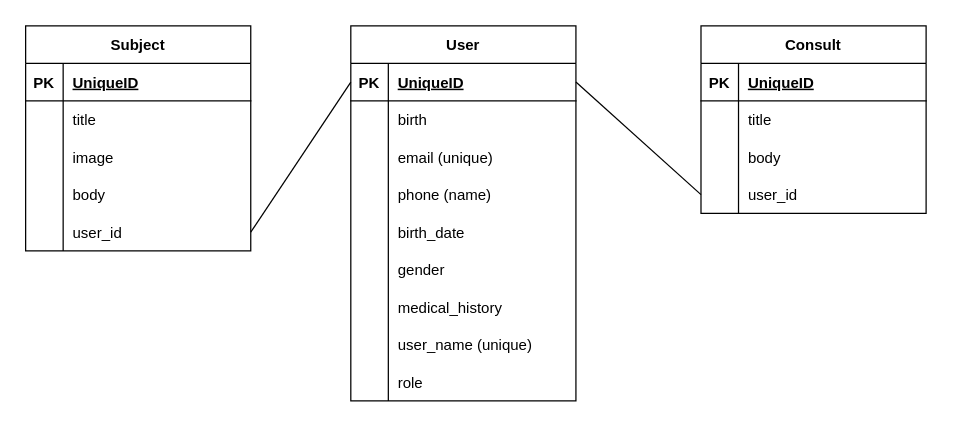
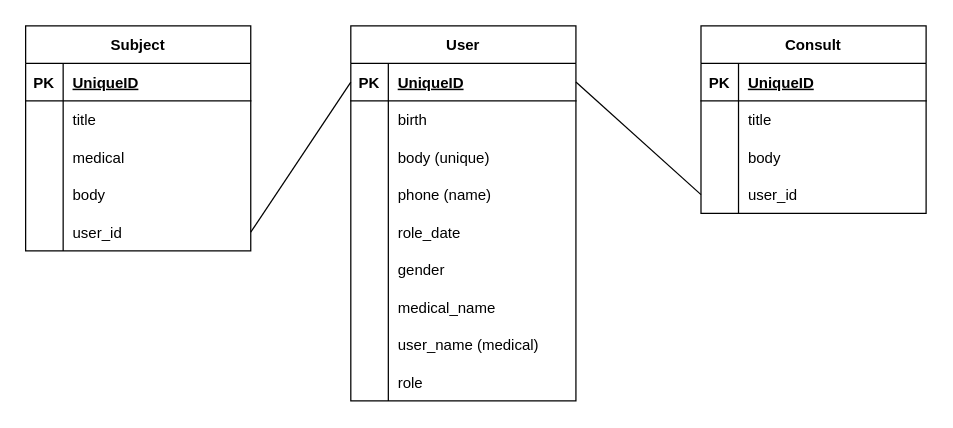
  <mxCell id="0" />
  <mxCell id="1" parent="0" />
  <mxCell id="2" value="User" style="shape=table;startSize=30;container=1;collapsible=1;childLayout=tableLayout;fixedRows=1;rowLines=0;fontStyle=1;align=center;resizeLast=1;" vertex="1" parent="1"><mxGeometry x="280" y="20" width="180" height="300" as="geometry"><mxRectangle x="280" y="210" width="60" height="30" as="alternateBounds" /></mxGeometry></mxCell>
  <mxCell id="3" value="" style="shape=tableRow;horizontal=0;startSize=0;swimlaneHead=0;swimlaneBody=0;fillColor=none;collapsible=0;dropTarget=0;points=[[0,0.5],[1,0.5]];portConstraint=eastwest;top=0;left=0;right=0;bottom=1;" vertex="1" parent="2"><mxGeometry y="30" width="180" height="30" as="geometry" /></mxCell>
  <mxCell id="4" value="PK" style="shape=partialRectangle;connectable=0;fillColor=none;top=0;left=0;bottom=0;right=0;fontStyle=1;overflow=hidden;" vertex="1" parent="3"><mxGeometry width="30" height="30" as="geometry"><mxRectangle width="30" height="30" as="alternateBounds" /></mxGeometry></mxCell>
  <mxCell id="5" value="UniqueID" style="shape=partialRectangle;connectable=0;fillColor=none;top=0;left=0;bottom=0;right=0;align=left;spacingLeft=6;fontStyle=5;overflow=hidden;" vertex="1" parent="3"><mxGeometry x="30" width="150" height="30" as="geometry"><mxRectangle width="150" height="30" as="alternateBounds" /></mxGeometry></mxCell>
  <mxCell id="6" value="" style="shape=tableRow;horizontal=0;startSize=0;swimlaneHead=0;swimlaneBody=0;fillColor=none;collapsible=0;dropTarget=0;points=[[0,0.5],[1,0.5]];portConstraint=eastwest;top=0;left=0;right=0;bottom=0;" vertex="1" parent="2"><mxGeometry y="60" width="180" height="30" as="geometry" /></mxCell>
  <mxCell id="7" value="" style="shape=partialRectangle;connectable=0;fillColor=none;top=0;left=0;bottom=0;right=0;editable=1;overflow=hidden;" vertex="1" parent="6"><mxGeometry width="30" height="30" as="geometry"><mxRectangle width="30" height="30" as="alternateBounds" /></mxGeometry></mxCell>
  <mxCell id="8" value="birth" style="shape=partialRectangle;connectable=0;fillColor=none;top=0;left=0;bottom=0;right=0;align=left;spacingLeft=6;overflow=hidden;" vertex="1" parent="6"><mxGeometry x="30" width="150" height="30" as="geometry"><mxRectangle width="150" height="30" as="alternateBounds" /></mxGeometry></mxCell>
  <mxCell id="9" value="" style="shape=tableRow;horizontal=0;startSize=0;swimlaneHead=0;swimlaneBody=0;fillColor=none;collapsible=0;dropTarget=0;points=[[0,0.5],[1,0.5]];portConstraint=eastwest;top=0;left=0;right=0;bottom=0;" vertex="1" parent="2"><mxGeometry y="90" width="180" height="30" as="geometry" /></mxCell>
  <mxCell id="10" value="" style="shape=partialRectangle;connectable=0;fillColor=none;top=0;left=0;bottom=0;right=0;editable=1;overflow=hidden;" vertex="1" parent="9"><mxGeometry width="30" height="30" as="geometry"><mxRectangle width="30" height="30" as="alternateBounds" /></mxGeometry></mxCell>
- <mxCell id="11" value="email (unique)" style="shape=partialRectangle;connectable=0;fillColor=none;top=0;left=0;bottom=0;right=0;align=left;spacingLeft=6;overflow=hidden;" vertex="1" parent="9"><mxGeometry x="30" width="150" height="30" as="geometry"><mxRectangle width="150" height="30" as="alternateBounds" /></mxGeometry></mxCell>
+ <mxCell id="11" value="body (unique)" style="shape=partialRectangle;connectable=0;fillColor=none;top=0;left=0;bottom=0;right=0;align=left;spacingLeft=6;overflow=hidden;" vertex="1" parent="9"><mxGeometry x="30" width="150" height="30" as="geometry"><mxRectangle width="150" height="30" as="alternateBounds" /></mxGeometry></mxCell>
  <mxCell id="12" value="" style="shape=tableRow;horizontal=0;startSize=0;swimlaneHead=0;swimlaneBody=0;fillColor=none;collapsible=0;dropTarget=0;points=[[0,0.5],[1,0.5]];portConstraint=eastwest;top=0;left=0;right=0;bottom=0;" vertex="1" parent="2"><mxGeometry y="120" width="180" height="30" as="geometry" /></mxCell>
  <mxCell id="13" value="" style="shape=partialRectangle;connectable=0;fillColor=none;top=0;left=0;bottom=0;right=0;editable=1;overflow=hidden;" vertex="1" parent="12"><mxGeometry width="30" height="30" as="geometry"><mxRectangle width="30" height="30" as="alternateBounds" /></mxGeometry></mxCell>
  <mxCell id="14" value="phone (name)" style="shape=partialRectangle;connectable=0;fillColor=none;top=0;left=0;bottom=0;right=0;align=left;spacingLeft=6;overflow=hidden;" vertex="1" parent="12"><mxGeometry x="30" width="150" height="30" as="geometry"><mxRectangle width="150" height="30" as="alternateBounds" /></mxGeometry></mxCell>
  <mxCell id="15" value="" style="shape=tableRow;horizontal=0;startSize=0;swimlaneHead=0;swimlaneBody=0;fillColor=none;collapsible=0;dropTarget=0;points=[[0,0.5],[1,0.5]];portConstraint=eastwest;top=0;left=0;right=0;bottom=0;" vertex="1" parent="2"><mxGeometry y="150" width="180" height="30" as="geometry" /></mxCell>
  <mxCell id="16" value="" style="shape=partialRectangle;connectable=0;fillColor=none;top=0;left=0;bottom=0;right=0;editable=1;overflow=hidden;" vertex="1" parent="15"><mxGeometry width="30" height="30" as="geometry"><mxRectangle width="30" height="30" as="alternateBounds" /></mxGeometry></mxCell>
- <mxCell id="17" value="birth_date" style="shape=partialRectangle;connectable=0;fillColor=none;top=0;left=0;bottom=0;right=0;align=left;spacingLeft=6;overflow=hidden;" vertex="1" parent="15"><mxGeometry x="30" width="150" height="30" as="geometry"><mxRectangle width="150" height="30" as="alternateBounds" /></mxGeometry></mxCell>
+ <mxCell id="17" value="role_date" style="shape=partialRectangle;connectable=0;fillColor=none;top=0;left=0;bottom=0;right=0;align=left;spacingLeft=6;overflow=hidden;" vertex="1" parent="15"><mxGeometry x="30" width="150" height="30" as="geometry"><mxRectangle width="150" height="30" as="alternateBounds" /></mxGeometry></mxCell>
  <mxCell id="18" value="" style="shape=tableRow;horizontal=0;startSize=0;swimlaneHead=0;swimlaneBody=0;fillColor=none;collapsible=0;dropTarget=0;points=[[0,0.5],[1,0.5]];portConstraint=eastwest;top=0;left=0;right=0;bottom=0;" vertex="1" parent="2"><mxGeometry y="180" width="180" height="30" as="geometry" /></mxCell>
  <mxCell id="19" value="" style="shape=partialRectangle;connectable=0;fillColor=none;top=0;left=0;bottom=0;right=0;editable=1;overflow=hidden;" vertex="1" parent="18"><mxGeometry width="30" height="30" as="geometry"><mxRectangle width="30" height="30" as="alternateBounds" /></mxGeometry></mxCell>
  <mxCell id="20" value="gender" style="shape=partialRectangle;connectable=0;fillColor=none;top=0;left=0;bottom=0;right=0;align=left;spacingLeft=6;overflow=hidden;" vertex="1" parent="18"><mxGeometry x="30" width="150" height="30" as="geometry"><mxRectangle width="150" height="30" as="alternateBounds" /></mxGeometry></mxCell>
  <mxCell id="21" value="" style="shape=tableRow;horizontal=0;startSize=0;swimlaneHead=0;swimlaneBody=0;fillColor=none;collapsible=0;dropTarget=0;points=[[0,0.5],[1,0.5]];portConstraint=eastwest;top=0;left=0;right=0;bottom=0;" vertex="1" parent="2"><mxGeometry y="210" width="180" height="30" as="geometry" /></mxCell>
  <mxCell id="22" value="" style="shape=partialRectangle;connectable=0;fillColor=none;top=0;left=0;bottom=0;right=0;editable=1;overflow=hidden;" vertex="1" parent="21"><mxGeometry width="30" height="30" as="geometry"><mxRectangle width="30" height="30" as="alternateBounds" /></mxGeometry></mxCell>
- <mxCell id="23" value="medical_history" style="shape=partialRectangle;connectable=0;fillColor=none;top=0;left=0;bottom=0;right=0;align=left;spacingLeft=6;overflow=hidden;" vertex="1" parent="21"><mxGeometry x="30" width="150" height="30" as="geometry"><mxRectangle width="150" height="30" as="alternateBounds" /></mxGeometry></mxCell>
+ <mxCell id="23" value="medical_name" style="shape=partialRectangle;connectable=0;fillColor=none;top=0;left=0;bottom=0;right=0;align=left;spacingLeft=6;overflow=hidden;" vertex="1" parent="21"><mxGeometry x="30" width="150" height="30" as="geometry"><mxRectangle width="150" height="30" as="alternateBounds" /></mxGeometry></mxCell>
  <mxCell id="24" value="" style="shape=tableRow;horizontal=0;startSize=0;swimlaneHead=0;swimlaneBody=0;fillColor=none;collapsible=0;dropTarget=0;points=[[0,0.5],[1,0.5]];portConstraint=eastwest;top=0;left=0;right=0;bottom=0;" vertex="1" parent="2"><mxGeometry y="240" width="180" height="30" as="geometry" /></mxCell>
  <mxCell id="25" value="" style="shape=partialRectangle;connectable=0;fillColor=none;top=0;left=0;bottom=0;right=0;editable=1;overflow=hidden;" vertex="1" parent="24"><mxGeometry width="30" height="30" as="geometry"><mxRectangle width="30" height="30" as="alternateBounds" /></mxGeometry></mxCell>
- <mxCell id="26" value="user_name (unique)" style="shape=partialRectangle;connectable=0;fillColor=none;top=0;left=0;bottom=0;right=0;align=left;spacingLeft=6;overflow=hidden;" vertex="1" parent="24"><mxGeometry x="30" width="150" height="30" as="geometry"><mxRectangle width="150" height="30" as="alternateBounds" /></mxGeometry></mxCell>
+ <mxCell id="26" value="user_name (medical)" style="shape=partialRectangle;connectable=0;fillColor=none;top=0;left=0;bottom=0;right=0;align=left;spacingLeft=6;overflow=hidden;" vertex="1" parent="24"><mxGeometry x="30" width="150" height="30" as="geometry"><mxRectangle width="150" height="30" as="alternateBounds" /></mxGeometry></mxCell>
  <mxCell id="27" value="" style="shape=tableRow;horizontal=0;startSize=0;swimlaneHead=0;swimlaneBody=0;fillColor=none;collapsible=0;dropTarget=0;points=[[0,0.5],[1,0.5]];portConstraint=eastwest;top=0;left=0;right=0;bottom=0;" vertex="1" parent="2"><mxGeometry y="270" width="180" height="30" as="geometry" /></mxCell>
  <mxCell id="28" value="" style="shape=partialRectangle;connectable=0;fillColor=none;top=0;left=0;bottom=0;right=0;editable=1;overflow=hidden;" vertex="1" parent="27"><mxGeometry width="30" height="30" as="geometry"><mxRectangle width="30" height="30" as="alternateBounds" /></mxGeometry></mxCell>
  <mxCell id="29" value="role" style="shape=partialRectangle;connectable=0;fillColor=none;top=0;left=0;bottom=0;right=0;align=left;spacingLeft=6;overflow=hidden;" vertex="1" parent="27"><mxGeometry x="30" width="150" height="30" as="geometry"><mxRectangle width="150" height="30" as="alternateBounds" /></mxGeometry></mxCell>
  <mxCell id="30" value="Consult" style="shape=table;startSize=30;container=1;collapsible=1;childLayout=tableLayout;fixedRows=1;rowLines=0;fontStyle=1;align=center;resizeLast=1;" vertex="1" parent="1"><mxGeometry x="560" y="20" width="180" height="150" as="geometry" /></mxCell>
  <mxCell id="31" value="" style="shape=tableRow;horizontal=0;startSize=0;swimlaneHead=0;swimlaneBody=0;fillColor=none;collapsible=0;dropTarget=0;points=[[0,0.5],[1,0.5]];portConstraint=eastwest;top=0;left=0;right=0;bottom=1;" vertex="1" parent="30"><mxGeometry y="30" width="180" height="30" as="geometry" /></mxCell>
  <mxCell id="32" value="PK" style="shape=partialRectangle;connectable=0;fillColor=none;top=0;left=0;bottom=0;right=0;fontStyle=1;overflow=hidden;" vertex="1" parent="31"><mxGeometry width="30" height="30" as="geometry"><mxRectangle width="30" height="30" as="alternateBounds" /></mxGeometry></mxCell>
  <mxCell id="33" value="UniqueID" style="shape=partialRectangle;connectable=0;fillColor=none;top=0;left=0;bottom=0;right=0;align=left;spacingLeft=6;fontStyle=5;overflow=hidden;" vertex="1" parent="31"><mxGeometry x="30" width="150" height="30" as="geometry"><mxRectangle width="150" height="30" as="alternateBounds" /></mxGeometry></mxCell>
  <mxCell id="34" value="" style="shape=tableRow;horizontal=0;startSize=0;swimlaneHead=0;swimlaneBody=0;fillColor=none;collapsible=0;dropTarget=0;points=[[0,0.5],[1,0.5]];portConstraint=eastwest;top=0;left=0;right=0;bottom=0;" vertex="1" parent="30"><mxGeometry y="60" width="180" height="30" as="geometry" /></mxCell>
  <mxCell id="35" value="" style="shape=partialRectangle;connectable=0;fillColor=none;top=0;left=0;bottom=0;right=0;editable=1;overflow=hidden;" vertex="1" parent="34"><mxGeometry width="30" height="30" as="geometry"><mxRectangle width="30" height="30" as="alternateBounds" /></mxGeometry></mxCell>
  <mxCell id="36" value="title" style="shape=partialRectangle;connectable=0;fillColor=none;top=0;left=0;bottom=0;right=0;align=left;spacingLeft=6;overflow=hidden;" vertex="1" parent="34"><mxGeometry x="30" width="150" height="30" as="geometry"><mxRectangle width="150" height="30" as="alternateBounds" /></mxGeometry></mxCell>
  <mxCell id="37" value="" style="shape=tableRow;horizontal=0;startSize=0;swimlaneHead=0;swimlaneBody=0;fillColor=none;collapsible=0;dropTarget=0;points=[[0,0.5],[1,0.5]];portConstraint=eastwest;top=0;left=0;right=0;bottom=0;" vertex="1" parent="30"><mxGeometry y="90" width="180" height="30" as="geometry" /></mxCell>
  <mxCell id="38" value="" style="shape=partialRectangle;connectable=0;fillColor=none;top=0;left=0;bottom=0;right=0;editable=1;overflow=hidden;" vertex="1" parent="37"><mxGeometry width="30" height="30" as="geometry"><mxRectangle width="30" height="30" as="alternateBounds" /></mxGeometry></mxCell>
  <mxCell id="39" value="body" style="shape=partialRectangle;connectable=0;fillColor=none;top=0;left=0;bottom=0;right=0;align=left;spacingLeft=6;overflow=hidden;" vertex="1" parent="37"><mxGeometry x="30" width="150" height="30" as="geometry"><mxRectangle width="150" height="30" as="alternateBounds" /></mxGeometry></mxCell>
  <mxCell id="40" value="" style="shape=tableRow;horizontal=0;startSize=0;swimlaneHead=0;swimlaneBody=0;fillColor=none;collapsible=0;dropTarget=0;points=[[0,0.5],[1,0.5]];portConstraint=eastwest;top=0;left=0;right=0;bottom=0;" vertex="1" parent="30"><mxGeometry y="120" width="180" height="30" as="geometry" /></mxCell>
  <mxCell id="41" value="" style="shape=partialRectangle;connectable=0;fillColor=none;top=0;left=0;bottom=0;right=0;editable=1;overflow=hidden;" vertex="1" parent="40"><mxGeometry width="30" height="30" as="geometry"><mxRectangle width="30" height="30" as="alternateBounds" /></mxGeometry></mxCell>
  <mxCell id="42" value="user_id" style="shape=partialRectangle;connectable=0;fillColor=none;top=0;left=0;bottom=0;right=0;align=left;spacingLeft=6;overflow=hidden;" vertex="1" parent="40"><mxGeometry x="30" width="150" height="30" as="geometry"><mxRectangle width="150" height="30" as="alternateBounds" /></mxGeometry></mxCell>
  <mxCell id="43" value="" style="endArrow=none;html=1;rounded=0;exitX=1;exitY=0.5;exitDx=0;exitDy=0;entryX=0;entryY=0.5;entryDx=0;entryDy=0;" edge="1" parent="1" source="3" target="40"><mxGeometry relative="1" as="geometry"><mxPoint x="290" y="230" as="sourcePoint" /><mxPoint x="450" y="230" as="targetPoint" /></mxGeometry></mxCell>
  <mxCell id="44" value="Subject" style="shape=table;startSize=30;container=1;collapsible=1;childLayout=tableLayout;fixedRows=1;rowLines=0;fontStyle=1;align=center;resizeLast=1;" vertex="1" parent="1"><mxGeometry x="20" y="20" width="180" height="180" as="geometry" /></mxCell>
  <mxCell id="45" value="" style="shape=tableRow;horizontal=0;startSize=0;swimlaneHead=0;swimlaneBody=0;fillColor=none;collapsible=0;dropTarget=0;points=[[0,0.5],[1,0.5]];portConstraint=eastwest;top=0;left=0;right=0;bottom=1;" vertex="1" parent="44"><mxGeometry y="30" width="180" height="30" as="geometry" /></mxCell>
  <mxCell id="46" value="PK" style="shape=partialRectangle;connectable=0;fillColor=none;top=0;left=0;bottom=0;right=0;fontStyle=1;overflow=hidden;" vertex="1" parent="45"><mxGeometry width="30" height="30" as="geometry"><mxRectangle width="30" height="30" as="alternateBounds" /></mxGeometry></mxCell>
  <mxCell id="47" value="UniqueID" style="shape=partialRectangle;connectable=0;fillColor=none;top=0;left=0;bottom=0;right=0;align=left;spacingLeft=6;fontStyle=5;overflow=hidden;" vertex="1" parent="45"><mxGeometry x="30" width="150" height="30" as="geometry"><mxRectangle width="150" height="30" as="alternateBounds" /></mxGeometry></mxCell>
  <mxCell id="48" value="" style="shape=tableRow;horizontal=0;startSize=0;swimlaneHead=0;swimlaneBody=0;fillColor=none;collapsible=0;dropTarget=0;points=[[0,0.5],[1,0.5]];portConstraint=eastwest;top=0;left=0;right=0;bottom=0;" vertex="1" parent="44"><mxGeometry y="60" width="180" height="30" as="geometry" /></mxCell>
  <mxCell id="49" value="" style="shape=partialRectangle;connectable=0;fillColor=none;top=0;left=0;bottom=0;right=0;editable=1;overflow=hidden;" vertex="1" parent="48"><mxGeometry width="30" height="30" as="geometry"><mxRectangle width="30" height="30" as="alternateBounds" /></mxGeometry></mxCell>
  <mxCell id="50" value="title" style="shape=partialRectangle;connectable=0;fillColor=none;top=0;left=0;bottom=0;right=0;align=left;spacingLeft=6;overflow=hidden;" vertex="1" parent="48"><mxGeometry x="30" width="150" height="30" as="geometry"><mxRectangle width="150" height="30" as="alternateBounds" /></mxGeometry></mxCell>
  <mxCell id="51" value="" style="shape=tableRow;horizontal=0;startSize=0;swimlaneHead=0;swimlaneBody=0;fillColor=none;collapsible=0;dropTarget=0;points=[[0,0.5],[1,0.5]];portConstraint=eastwest;top=0;left=0;right=0;bottom=0;" vertex="1" parent="44"><mxGeometry y="90" width="180" height="30" as="geometry" /></mxCell>
  <mxCell id="52" value="" style="shape=partialRectangle;connectable=0;fillColor=none;top=0;left=0;bottom=0;right=0;editable=1;overflow=hidden;" vertex="1" parent="51"><mxGeometry width="30" height="30" as="geometry"><mxRectangle width="30" height="30" as="alternateBounds" /></mxGeometry></mxCell>
- <mxCell id="53" value="image" style="shape=partialRectangle;connectable=0;fillColor=none;top=0;left=0;bottom=0;right=0;align=left;spacingLeft=6;overflow=hidden;" vertex="1" parent="51"><mxGeometry x="30" width="150" height="30" as="geometry"><mxRectangle width="150" height="30" as="alternateBounds" /></mxGeometry></mxCell>
+ <mxCell id="53" value="medical" style="shape=partialRectangle;connectable=0;fillColor=none;top=0;left=0;bottom=0;right=0;align=left;spacingLeft=6;overflow=hidden;" vertex="1" parent="51"><mxGeometry x="30" width="150" height="30" as="geometry"><mxRectangle width="150" height="30" as="alternateBounds" /></mxGeometry></mxCell>
  <mxCell id="54" value="" style="shape=tableRow;horizontal=0;startSize=0;swimlaneHead=0;swimlaneBody=0;fillColor=none;collapsible=0;dropTarget=0;points=[[0,0.5],[1,0.5]];portConstraint=eastwest;top=0;left=0;right=0;bottom=0;" vertex="1" parent="44"><mxGeometry y="120" width="180" height="30" as="geometry" /></mxCell>
  <mxCell id="55" value="" style="shape=partialRectangle;connectable=0;fillColor=none;top=0;left=0;bottom=0;right=0;editable=1;overflow=hidden;" vertex="1" parent="54"><mxGeometry width="30" height="30" as="geometry"><mxRectangle width="30" height="30" as="alternateBounds" /></mxGeometry></mxCell>
  <mxCell id="56" value="body" style="shape=partialRectangle;connectable=0;fillColor=none;top=0;left=0;bottom=0;right=0;align=left;spacingLeft=6;overflow=hidden;" vertex="1" parent="54"><mxGeometry x="30" width="150" height="30" as="geometry"><mxRectangle width="150" height="30" as="alternateBounds" /></mxGeometry></mxCell>
  <mxCell id="57" value="" style="shape=tableRow;horizontal=0;startSize=0;swimlaneHead=0;swimlaneBody=0;fillColor=none;collapsible=0;dropTarget=0;points=[[0,0.5],[1,0.5]];portConstraint=eastwest;top=0;left=0;right=0;bottom=0;" vertex="1" parent="44"><mxGeometry y="150" width="180" height="30" as="geometry" /></mxCell>
  <mxCell id="58" value="" style="shape=partialRectangle;connectable=0;fillColor=none;top=0;left=0;bottom=0;right=0;editable=1;overflow=hidden;" vertex="1" parent="57"><mxGeometry width="30" height="30" as="geometry"><mxRectangle width="30" height="30" as="alternateBounds" /></mxGeometry></mxCell>
  <mxCell id="59" value="user_id" style="shape=partialRectangle;connectable=0;fillColor=none;top=0;left=0;bottom=0;right=0;align=left;spacingLeft=6;overflow=hidden;" vertex="1" parent="57"><mxGeometry x="30" width="150" height="30" as="geometry"><mxRectangle width="150" height="30" as="alternateBounds" /></mxGeometry></mxCell>
  <mxCell id="60" value="" style="endArrow=none;html=1;rounded=0;exitX=1;exitY=0.5;exitDx=0;exitDy=0;entryX=0;entryY=0.5;entryDx=0;entryDy=0;" edge="1" parent="1" source="57" target="3"><mxGeometry relative="1" as="geometry"><mxPoint x="190" y="250" as="sourcePoint" /><mxPoint x="350" y="250" as="targetPoint" /></mxGeometry></mxCell>
